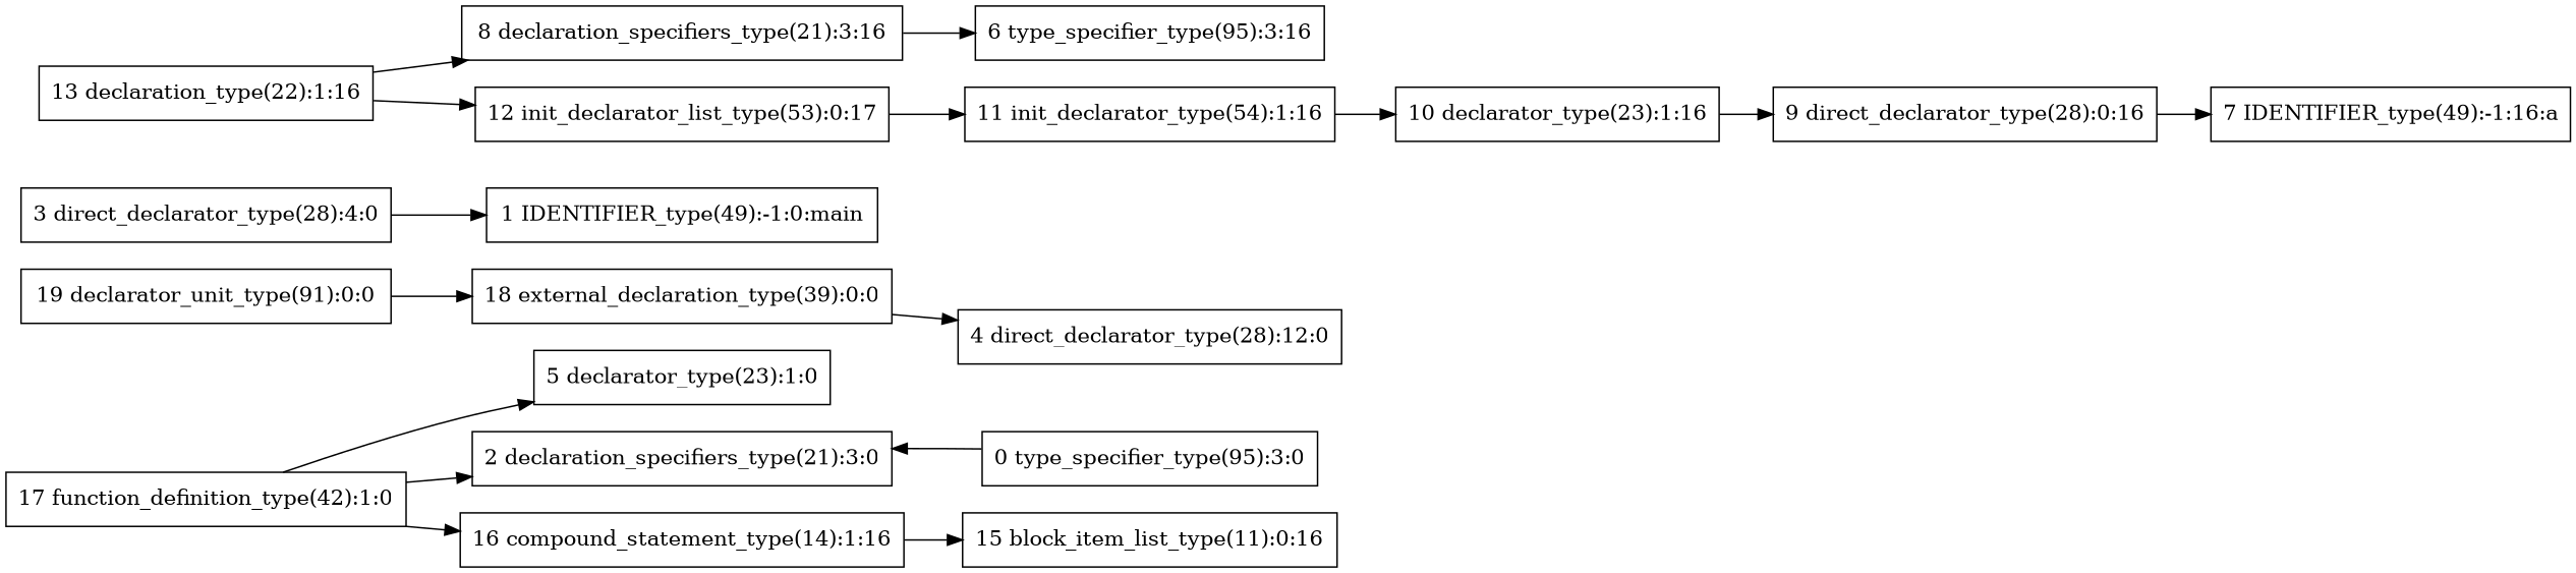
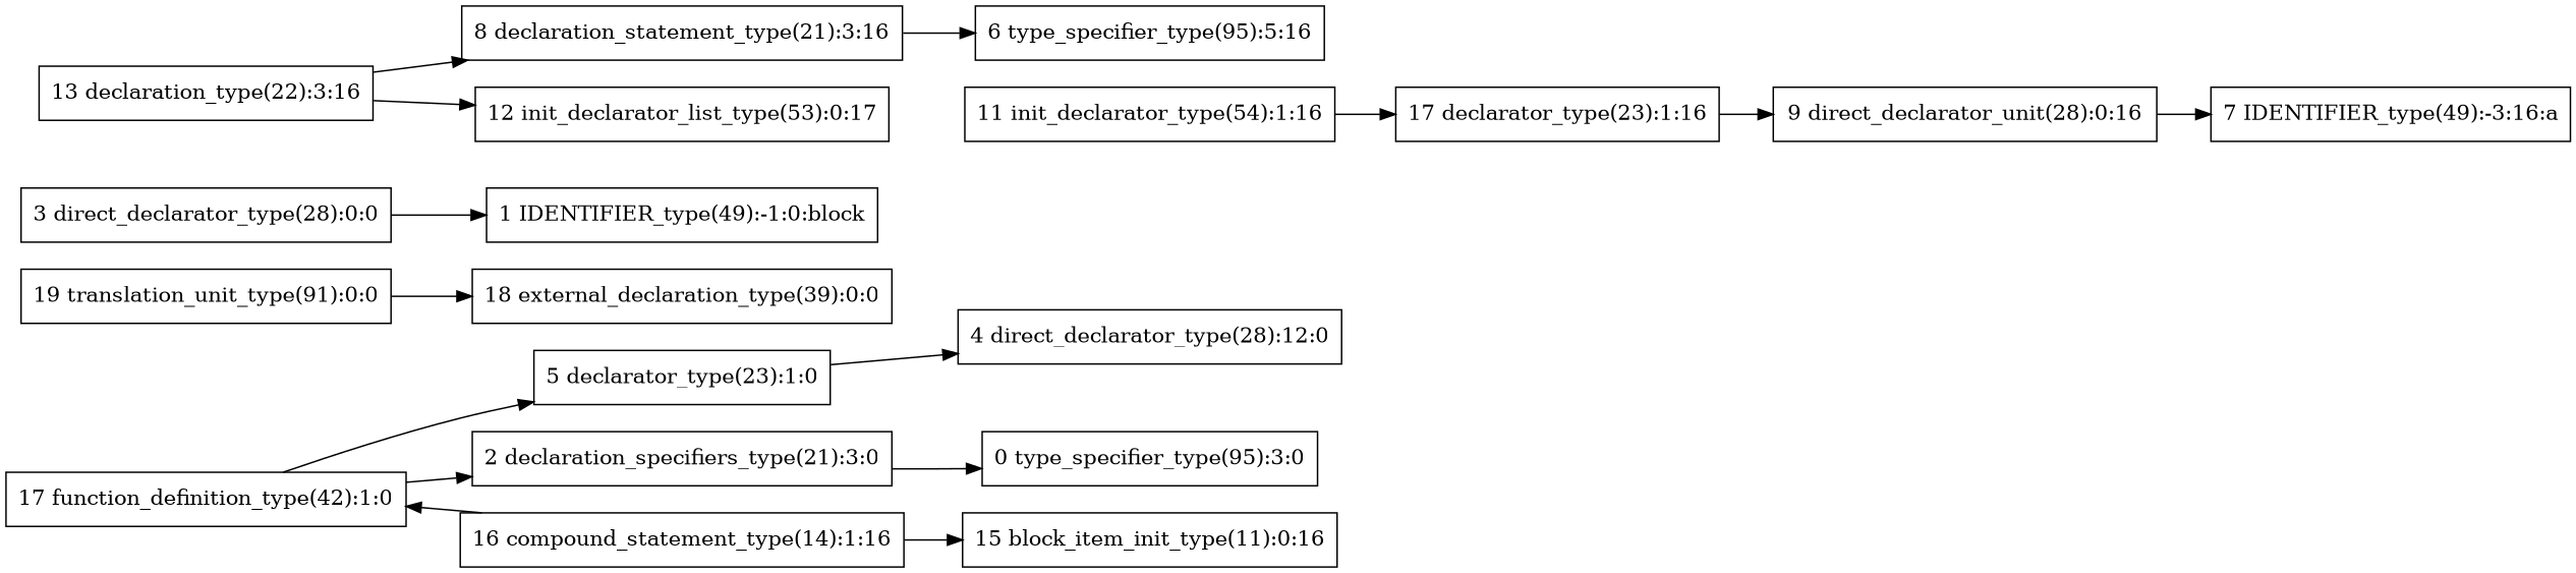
  digraph {
    rankdir=LR
    node [shape=box]
-   n1 [label="19 declarator_unit_type(91):0:0"]
+   n1 [label="19 translation_unit_type(91):0:0"]
    n2 [label="18 external_declaration_type(39):0:0"]
    n3 [label="17 function_definition_type(42):1:0"]
    n4 [label="2 declaration_specifiers_type(21):3:0"]
    n5 [label="5 declarator_type(23):1:0"]
    n6 [label="16 compound_statement_type(14):1:16"]
    n7 [label="0 type_specifier_type(95):3:0"]
    n8 [label="4 direct_declarator_type(28):12:0"]
-   n9 [label="15 block_item_list_type(11):0:16"]
-   n10 [label="3 direct_declarator_type(28):4:0"]
-   n11 [label="1 IDENTIFIER_type(49):-1:0:main"]
-   n12 [label="13 declaration_type(22):1:16"]
-   n13 [label="8 declaration_specifiers_type(21):3:16"]
+   n9 [label="15 block_item_init_type(11):0:16"]
+   n10 [label="3 direct_declarator_type(28):0:0"]
+   n11 [label="1 IDENTIFIER_type(49):-1:0:block"]
+   n12 [label="13 declaration_type(22):3:16"]
+   n13 [label="8 declaration_statement_type(21):3:16"]
    n14 [label="12 init_declarator_list_type(53):0:17"]
-   n15 [label="6 type_specifier_type(95):3:16"]
+   n15 [label="6 type_specifier_type(95):5:16"]
    n16 [label="11 init_declarator_type(54):1:16"]
-   n17 [label="10 declarator_type(23):1:16"]
-   n18 [label="9 direct_declarator_type(28):0:16"]
-   n19 [label="7 IDENTIFIER_type(49):-1:16:a"]
+   n17 [label="17 declarator_type(23):1:16"]
+   n18 [label="9 direct_declarator_unit(28):0:16"]
+   n19 [label="7 IDENTIFIER_type(49):-3:16:a"]
    n1 -> n2
    n3 -> n4
    n3 -> n5
-   n3 -> n6
-   n7 -> n4
-   n2 -> n8
+   n6 -> n3
+   n4 -> n7
+   n5 -> n8
    n6 -> n9
    n10 -> n11
    n12 -> n13
    n12 -> n14
    n13 -> n15
-   n14 -> n16
    n16 -> n17
    n17 -> n18
    n18 -> n19
  }
